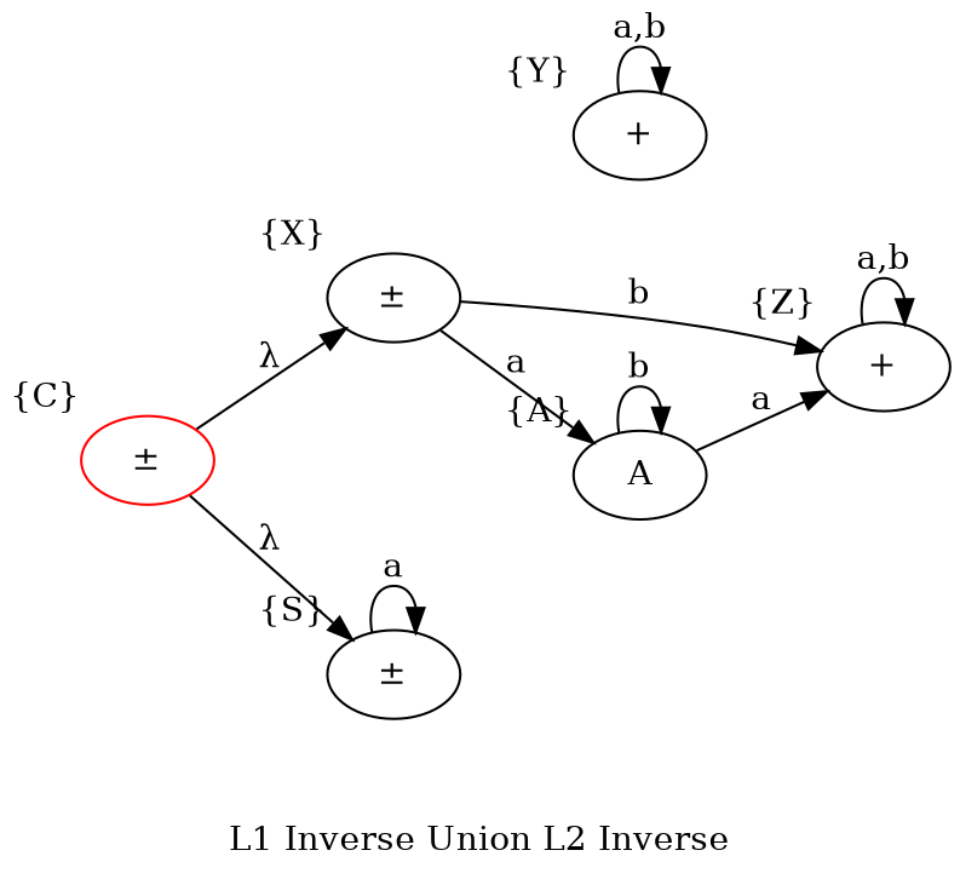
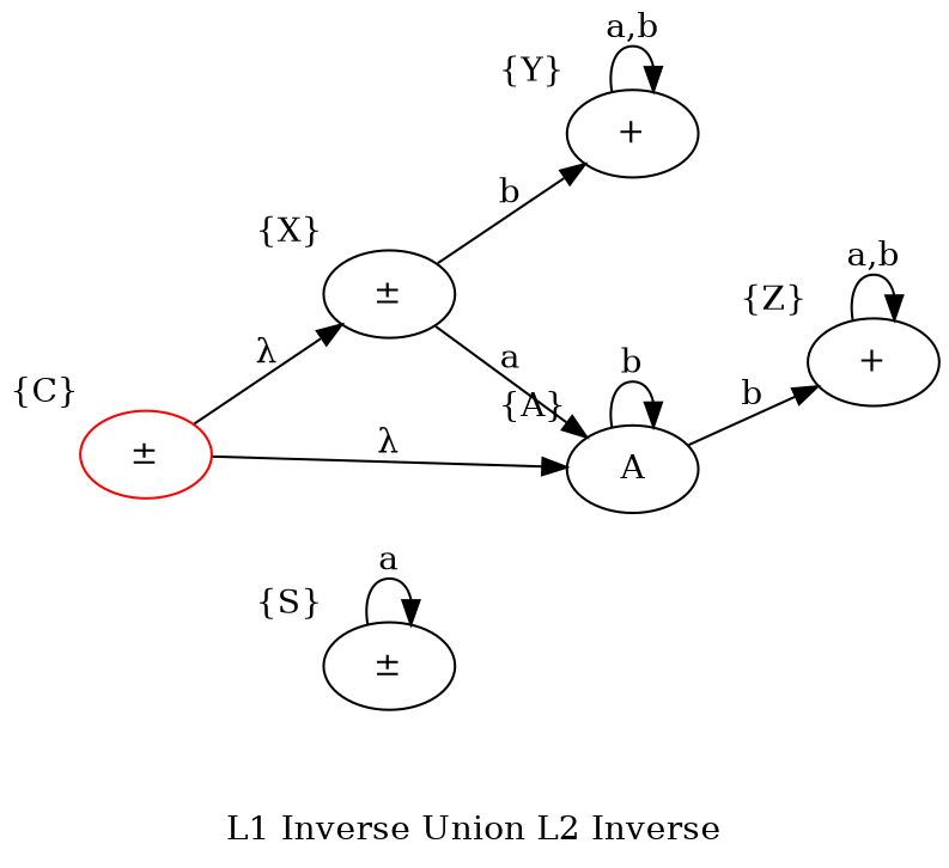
  digraph {
    label="L1 Inverse Union L2 Inverse"
    rankdir=LR
    n1 [label="±" xlabel="{X}"]
    A [xlabel="{A}"]
    n3 [label="+" xlabel="{Z}"]
    n4 [label="±" xlabel="{S}"]
    n5 [label="+" xlabel="{Y}"]
    n6 [color=red label="±" xlabel="{C}"]
    n1 -> A [label=a]
-   n1 -> n3 [label=b]
+   n1 -> n5 [label=b]
    A -> A [label=b]
-   A -> n3 [label=a]
+   A -> n3 [label=b]
    n3 -> n3 [label="a,b"]
    n4 -> n4 [label=a]
    n5 -> n5 [label="a,b"]
    n6 -> n1 [label="λ"]
-   n6 -> n4 [label="λ"]
+   n6 -> A [label="λ"]
  }
